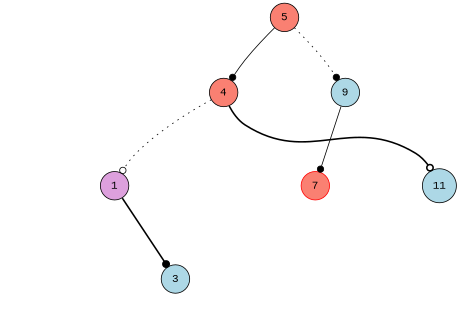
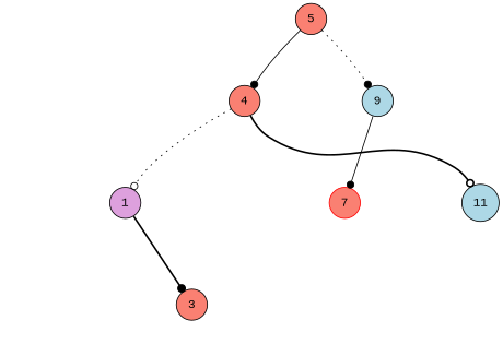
  digraph {
    fontname="Liberation Mono"
    node [fontname="Liberation Mono" shape=circle style=filled]
    edge [fontname="Liberation Mono" style=invis]
    null1 [style=invis width=0.1]
    4 [fillcolor=salmon]
    9 [fillcolor=lightblue]
    null2 [style=invis width=0.1]
    1 [fillcolor=plum]
    null3 [style=invis width=0.1]
    null4 [style=invis width=0.1]
    null5 [style=invis width=0.1]
-   3 [fillcolor=lightblue]
+   3 [fillcolor=salmon]
    7 [color=red fillcolor=salmon]
    null6 [style=invis width=0.1]
    11 [fillcolor=lightblue]
    5 [fillcolor=salmon]
    subgraph sub_1 {
      rank=same
      null1
      4
      9
    }
    subgraph sub_2 {
      rank=same
      null2
      1
      null3
    }
    subgraph sub_3 {
      rank=same
      null4
      null5
      3
    }
    subgraph sub_4 {
      rank=same
      7
      null6
      11
    }
    null1 -> 9
    4 -> null1
    4 -> null2
    4 -> 1 [arrowhead=odot style=dotted]
    4 -> null3
    4 -> 11 [arrowhead=odot style=bold]
    9 -> 7 [arrowhead=dot style=solid]
    9 -> null6
    null2 -> null3
    1 -> null2
    1 -> null4
    1 -> null5
    1 -> 3 [arrowhead=dot style=bold]
    null4 -> null5
    null5 -> 3
    7 -> null6
    null6 -> 11
    5 -> null1
    5 -> 4 [arrowhead=dot style=solid]
    5 -> 9 [arrowhead=dot style=dotted]
  }
